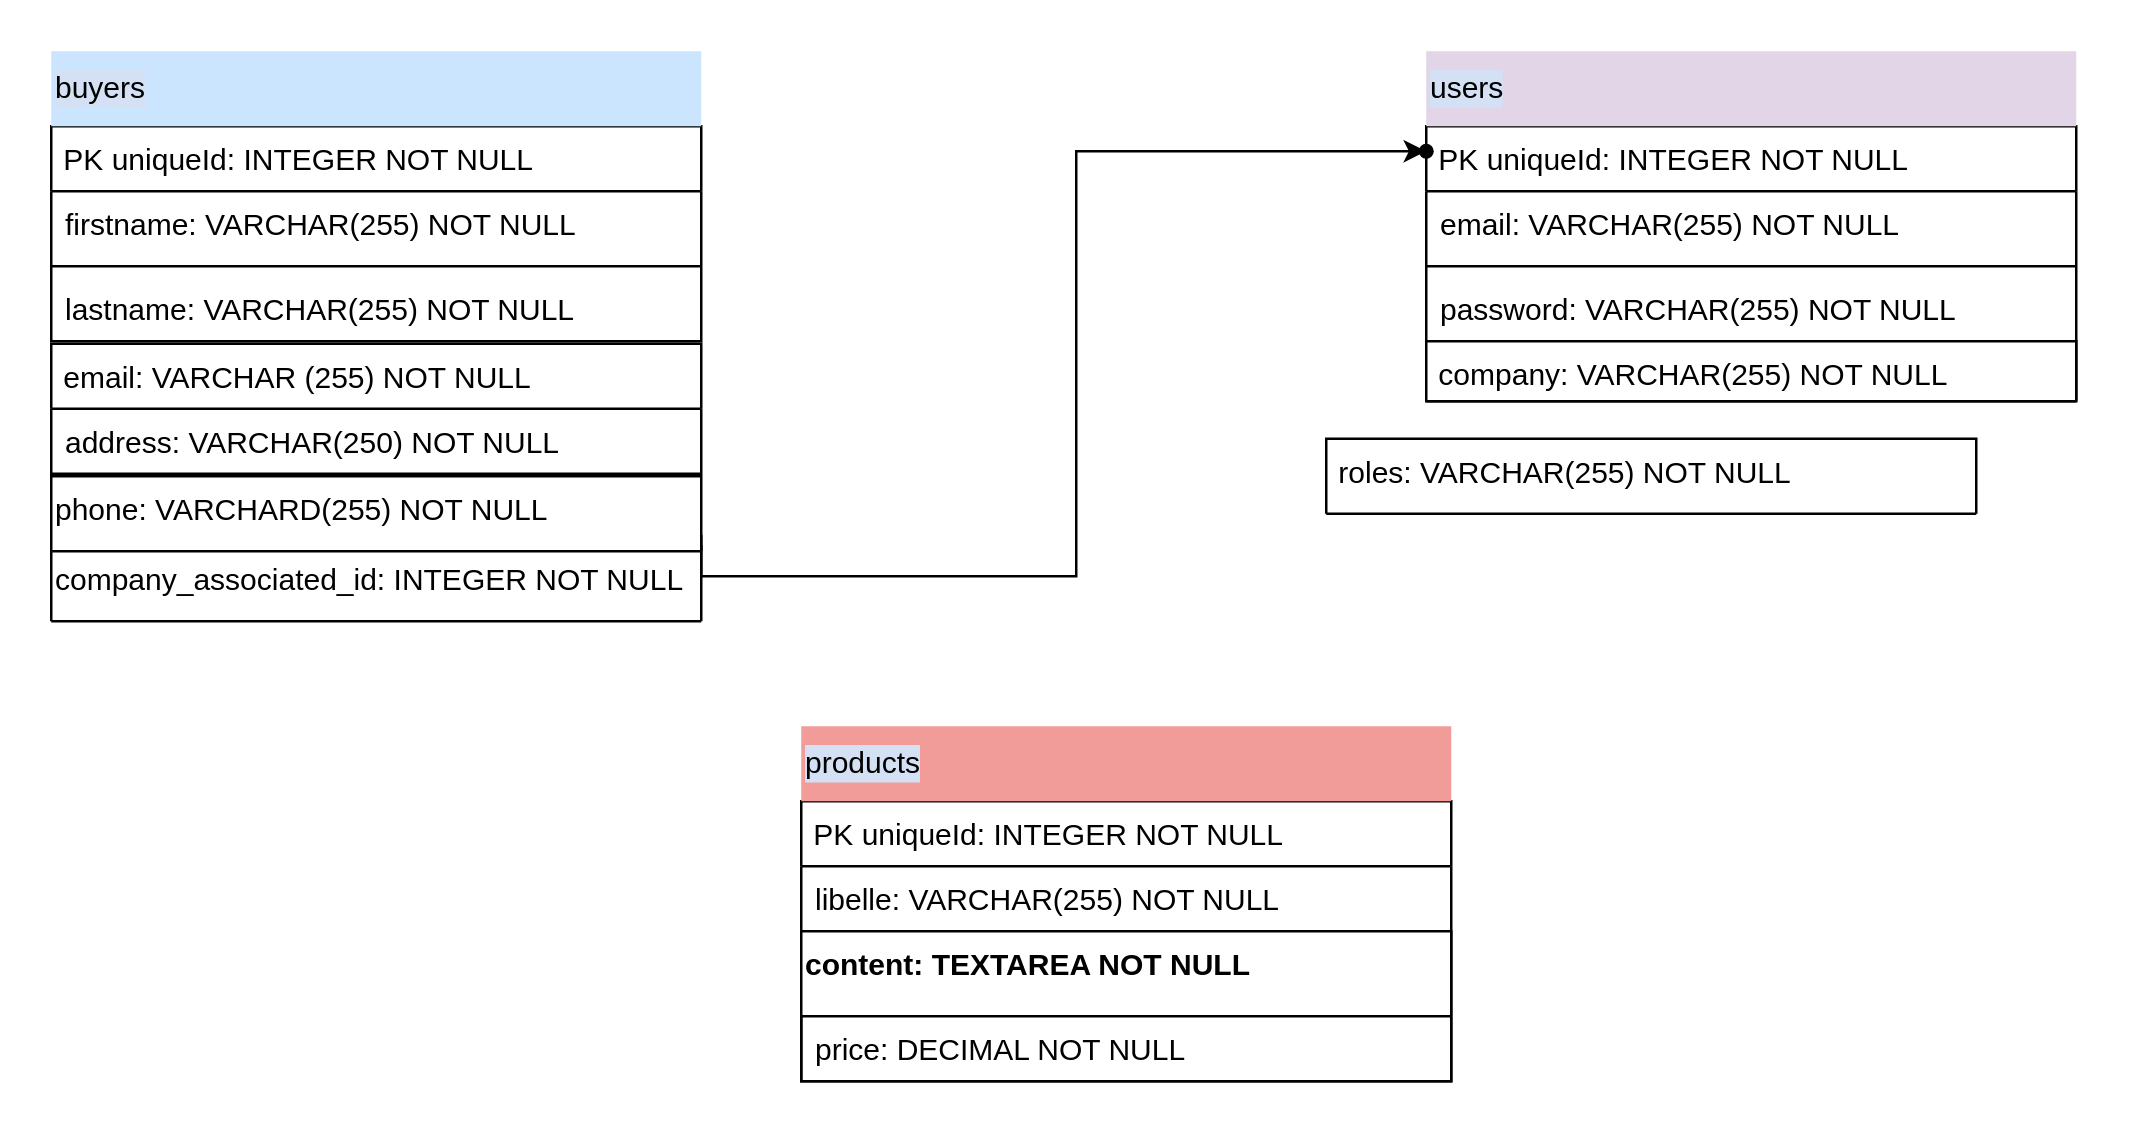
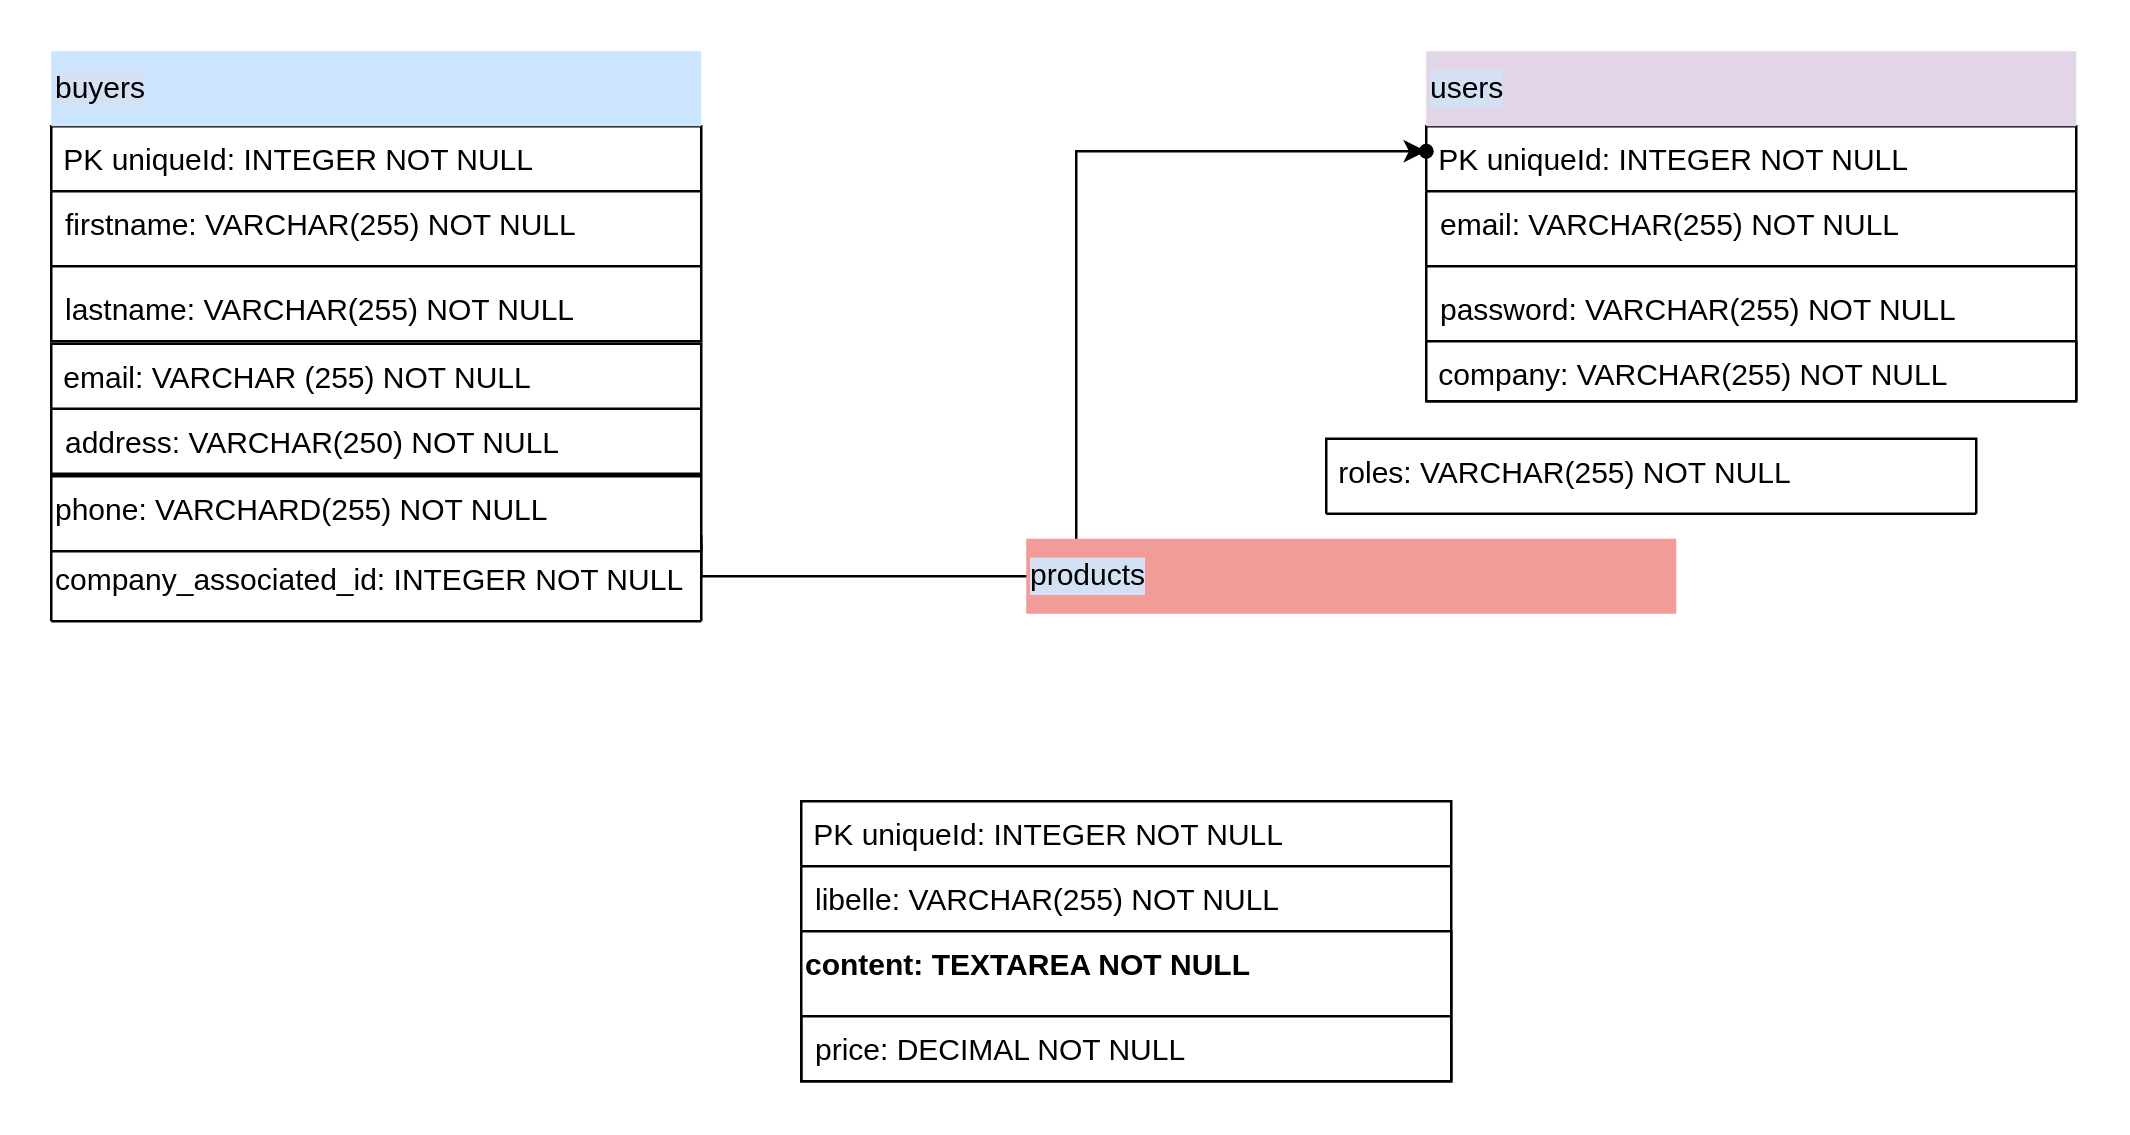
  <mxCell id="0" />
  <mxCell id="1" parent="0" />
  <mxCell id="2" value="&lt;span style=&quot;font-weight: normal;&quot;&gt;&lt;font style=&quot;font-size: 12px;&quot;&gt;&amp;nbsp;PK uniqueId: INTEGER NOT NULL&lt;/font&gt;&lt;/span&gt;" style="swimlane;fontStyle=1;align=left;verticalAlign=top;childLayout=stackLayout;horizontal=1;startSize=26;horizontalStack=0;resizeParent=1;resizeParentMax=0;resizeLast=0;collapsible=1;marginBottom=0;whiteSpace=wrap;html=1;" parent="1" vertex="1"><mxGeometry x="20" y="50" width="260" height="86" as="geometry"><mxRectangle y="542" width="120" height="30" as="alternateBounds" /></mxGeometry></mxCell>
  <mxCell id="3" value="firstname: VARCHAR(255) NOT NULL" style="text;strokeColor=none;fillColor=none;align=left;verticalAlign=top;spacingLeft=4;spacingRight=4;overflow=hidden;rotatable=0;points=[[0,0.5],[1,0.5]];portConstraint=eastwest;whiteSpace=wrap;html=1;" parent="2" vertex="1"><mxGeometry y="26" width="260" height="26" as="geometry" /></mxCell>
  <mxCell id="4" value="" style="line;strokeWidth=1;fillColor=none;align=left;verticalAlign=middle;spacingTop=-1;spacingLeft=3;spacingRight=3;rotatable=0;labelPosition=right;points=[];portConstraint=eastwest;strokeColor=inherit;" parent="2" vertex="1"><mxGeometry y="52" width="260" height="8" as="geometry" /></mxCell>
  <mxCell id="5" value="lastname: VARCHAR(255) NOT NULL" style="text;strokeColor=none;fillColor=none;align=left;verticalAlign=top;spacingLeft=4;spacingRight=4;overflow=hidden;rotatable=0;points=[[0,0.5],[1,0.5]];portConstraint=eastwest;whiteSpace=wrap;html=1;" parent="2" vertex="1"><mxGeometry y="60" width="260" height="26" as="geometry" /></mxCell>
  <mxCell id="6" value="buyers" style="text;html=1;strokeColor=none;fillColor=#CCE5FF;align=left;verticalAlign=middle;whiteSpace=wrap;rounded=0;labelBackgroundColor=#D4E1F5;" parent="1" vertex="1"><mxGeometry x="20" y="20" width="260" height="30" as="geometry" /></mxCell>
  <mxCell id="7" value="" style="edgeStyle=orthogonalEdgeStyle;rounded=0;orthogonalLoop=1;jettySize=auto;html=1;exitX=1;exitY=0.518;exitDx=0;exitDy=0;exitPerimeter=0;" parent="1" target="22" edge="1"><mxGeometry relative="1" as="geometry"><Array as="points"><mxPoint x="280" y="230" /><mxPoint x="430" y="230" /><mxPoint x="430" y="60" /></Array><mxPoint x="280" y="213.54" as="sourcePoint" /><mxPoint x="570" y="40" as="targetPoint" /></mxGeometry></mxCell>
  <mxCell id="8" value="&lt;span style=&quot;font-weight: normal;&quot;&gt;&lt;font style=&quot;font-size: 12px;&quot;&gt;company_associated_id: INTEGER&lt;/font&gt; NOT NULL&lt;/span&gt;" style="swimlane;fontStyle=1;align=left;verticalAlign=top;childLayout=stackLayout;horizontal=1;startSize=30;horizontalStack=0;resizeParent=1;resizeParentMax=0;resizeLast=0;collapsible=1;marginBottom=0;whiteSpace=wrap;html=1;" parent="1" vertex="1"><mxGeometry x="20" y="218" width="260" height="30" as="geometry"><mxRectangle x="300" y="1690" width="120" height="30" as="alternateBounds" /></mxGeometry></mxCell>
  <mxCell id="9" value="&lt;span style=&quot;font-weight: normal;&quot;&gt;&lt;font style=&quot;font-size: 12px;&quot;&gt;&amp;nbsp;PK uniqueId: INTEGER NOT NULL&lt;/font&gt;&lt;/span&gt;" style="swimlane;fontStyle=1;align=left;verticalAlign=top;childLayout=stackLayout;horizontal=1;startSize=26;horizontalStack=0;resizeParent=1;resizeParentMax=0;resizeLast=0;collapsible=1;marginBottom=0;whiteSpace=wrap;html=1;" parent="1" vertex="1"><mxGeometry x="320" y="320" width="260" height="112" as="geometry"><mxRectangle y="542" width="120" height="30" as="alternateBounds" /></mxGeometry></mxCell>
  <mxCell id="10" value="libelle: VARCHAR(255) NOT NULL" style="text;strokeColor=none;fillColor=none;align=left;verticalAlign=top;spacingLeft=4;spacingRight=4;overflow=hidden;rotatable=0;points=[[0,0.5],[1,0.5]];portConstraint=eastwest;whiteSpace=wrap;html=1;" parent="9" vertex="1"><mxGeometry y="26" width="260" height="26" as="geometry" /></mxCell>
  <mxCell id="11" value="content: TEXTAREA NOT NULL" style="swimlane;fontStyle=1;align=left;verticalAlign=top;childLayout=stackLayout;horizontal=1;startSize=34;horizontalStack=0;resizeParent=1;resizeParentMax=0;resizeLast=0;collapsible=1;marginBottom=0;whiteSpace=wrap;html=1;" parent="9" vertex="1"><mxGeometry y="52" width="260" height="60" as="geometry"><mxRectangle y="542" width="120" height="30" as="alternateBounds" /></mxGeometry></mxCell>
  <mxCell id="12" value="price: DECIMAL NOT NULL" style="text;strokeColor=none;fillColor=none;align=left;verticalAlign=top;spacingLeft=4;spacingRight=4;overflow=hidden;rotatable=0;points=[[0,0.5],[1,0.5]];portConstraint=eastwest;whiteSpace=wrap;html=1;" parent="11" vertex="1"><mxGeometry y="34" width="260" height="26" as="geometry" /></mxCell>
- <mxCell id="13" value="products" style="text;html=1;strokeColor=none;fillColor=#F19C99;align=left;verticalAlign=middle;whiteSpace=wrap;rounded=0;labelBackgroundColor=#D4E1F5;" parent="1" vertex="1"><mxGeometry x="320" y="290" width="260" height="30" as="geometry" /></mxCell>
+ <mxCell id="13" value="products" style="text;html=1;strokeColor=none;fillColor=#F19C99;align=left;verticalAlign=middle;whiteSpace=wrap;rounded=0;labelBackgroundColor=#D4E1F5;" parent="1" vertex="1"><mxGeometry x="410" y="215" width="260" height="30" as="geometry" /></mxCell>
  <mxCell id="14" value="&lt;span style=&quot;font-weight: normal;&quot;&gt;&lt;font style=&quot;font-size: 12px;&quot;&gt;&amp;nbsp;PK uniqueId: INTEGER NOT NULL&lt;/font&gt;&lt;/span&gt;" style="swimlane;fontStyle=1;align=left;verticalAlign=top;childLayout=stackLayout;horizontal=1;startSize=26;horizontalStack=0;resizeParent=1;resizeParentMax=0;resizeLast=0;collapsible=1;marginBottom=0;whiteSpace=wrap;html=1;" parent="1" vertex="1"><mxGeometry x="570" y="50" width="260" height="110" as="geometry"><mxRectangle y="542" width="120" height="30" as="alternateBounds" /></mxGeometry></mxCell>
  <mxCell id="15" value="email: VARCHAR(255) NOT NULL" style="text;strokeColor=none;fillColor=none;align=left;verticalAlign=top;spacingLeft=4;spacingRight=4;overflow=hidden;rotatable=0;points=[[0,0.5],[1,0.5]];portConstraint=eastwest;whiteSpace=wrap;html=1;" parent="14" vertex="1"><mxGeometry y="26" width="260" height="26" as="geometry" /></mxCell>
  <mxCell id="16" value="" style="line;strokeWidth=1;fillColor=none;align=left;verticalAlign=middle;spacingTop=-1;spacingLeft=3;spacingRight=3;rotatable=0;labelPosition=right;points=[];portConstraint=eastwest;strokeColor=inherit;" parent="14" vertex="1"><mxGeometry y="52" width="260" height="8" as="geometry" /></mxCell>
  <mxCell id="17" value="password: VARCHAR(255) NOT NULL" style="text;strokeColor=none;fillColor=none;align=left;verticalAlign=top;spacingLeft=4;spacingRight=4;overflow=hidden;rotatable=0;points=[[0,0.5],[1,0.5]];portConstraint=eastwest;whiteSpace=wrap;html=1;" parent="14" vertex="1"><mxGeometry y="60" width="260" height="26" as="geometry" /></mxCell>
  <mxCell id="18" value="&lt;span style=&quot;font-weight: normal;&quot;&gt;&lt;font style=&quot;font-size: 12px;&quot;&gt;&amp;nbsp;company: VARCHAR(255)&lt;/font&gt; NOT NULL&lt;/span&gt;" style="swimlane;fontStyle=1;align=left;verticalAlign=top;childLayout=stackLayout;horizontal=1;startSize=26;horizontalStack=0;resizeParent=1;resizeParentMax=0;resizeLast=0;collapsible=1;marginBottom=0;whiteSpace=wrap;html=1;" parent="14" vertex="1"><mxGeometry y="86" width="260" height="24" as="geometry"><mxRectangle y="542" width="120" height="30" as="alternateBounds" /></mxGeometry></mxCell>
  <mxCell id="19" value="users" style="text;html=1;strokeColor=none;fillColor=#E1D5E7;align=left;verticalAlign=middle;whiteSpace=wrap;rounded=0;labelBackgroundColor=#D4E1F5;" parent="1" vertex="1"><mxGeometry x="570" y="20" width="260" height="30" as="geometry" /></mxCell>
  <mxCell id="20" value="address: VARCHAR(250) NOT NULL" style="text;strokeColor=none;fillColor=none;align=left;verticalAlign=top;spacingLeft=4;spacingRight=4;overflow=hidden;rotatable=0;points=[[0,0.5],[1,0.5]];portConstraint=eastwest;whiteSpace=wrap;html=1;" parent="1" vertex="1"><mxGeometry x="20" y="163" width="260" height="26" as="geometry" /></mxCell>
  <mxCell id="21" value="&lt;span style=&quot;font-weight: normal;&quot;&gt;&lt;font style=&quot;font-size: 12px;&quot;&gt;&amp;nbsp;email: VARCHAR (255)&lt;/font&gt; NOT NULL&lt;/span&gt;" style="swimlane;fontStyle=1;align=left;verticalAlign=top;childLayout=stackLayout;horizontal=1;startSize=26;horizontalStack=0;resizeParent=1;resizeParentMax=0;resizeLast=0;collapsible=1;marginBottom=0;whiteSpace=wrap;html=1;" parent="1" vertex="1"><mxGeometry x="20" y="137" width="260" height="52" as="geometry"><mxRectangle y="542" width="120" height="30" as="alternateBounds" /></mxGeometry></mxCell>
  <mxCell id="22" value="" style="shape=waypoint;sketch=0;size=6;pointerEvents=1;points=[];fillColor=default;resizable=0;rotatable=0;perimeter=centerPerimeter;snapToPoint=1;align=left;verticalAlign=top;fontStyle=1;startSize=30;" parent="1" vertex="1"><mxGeometry x="560" y="50" width="20" height="20" as="geometry" /></mxCell>
  <mxCell id="23" value="&lt;span style=&quot;font-weight: normal;&quot;&gt;&lt;font style=&quot;font-size: 12px;&quot;&gt;&amp;nbsp;roles: VARCHAR(255)&lt;/font&gt; NOT NULL&lt;/span&gt;" style="swimlane;fontStyle=1;align=left;verticalAlign=top;childLayout=stackLayout;horizontal=1;startSize=30;horizontalStack=0;resizeParent=1;resizeParentMax=0;resizeLast=0;collapsible=1;marginBottom=0;whiteSpace=wrap;html=1;" vertex="1" parent="1"><mxGeometry x="530" y="175" width="260" height="30" as="geometry"><mxRectangle x="300" y="1690" width="120" height="30" as="alternateBounds" /></mxGeometry></mxCell>
  <mxCell id="24" value="&lt;span style=&quot;font-weight: normal;&quot;&gt;&lt;font style=&quot;font-size: 12px;&quot;&gt;phone: VARCHARD(255)&lt;/font&gt; NOT NULL&lt;/span&gt;" style="swimlane;fontStyle=1;align=left;verticalAlign=top;childLayout=stackLayout;horizontal=1;startSize=30;horizontalStack=0;resizeParent=1;resizeParentMax=0;resizeLast=0;collapsible=1;marginBottom=0;whiteSpace=wrap;html=1;" vertex="1" parent="1"><mxGeometry x="20" y="190" width="260" height="30" as="geometry"><mxRectangle x="300" y="1690" width="120" height="30" as="alternateBounds" /></mxGeometry></mxCell>
